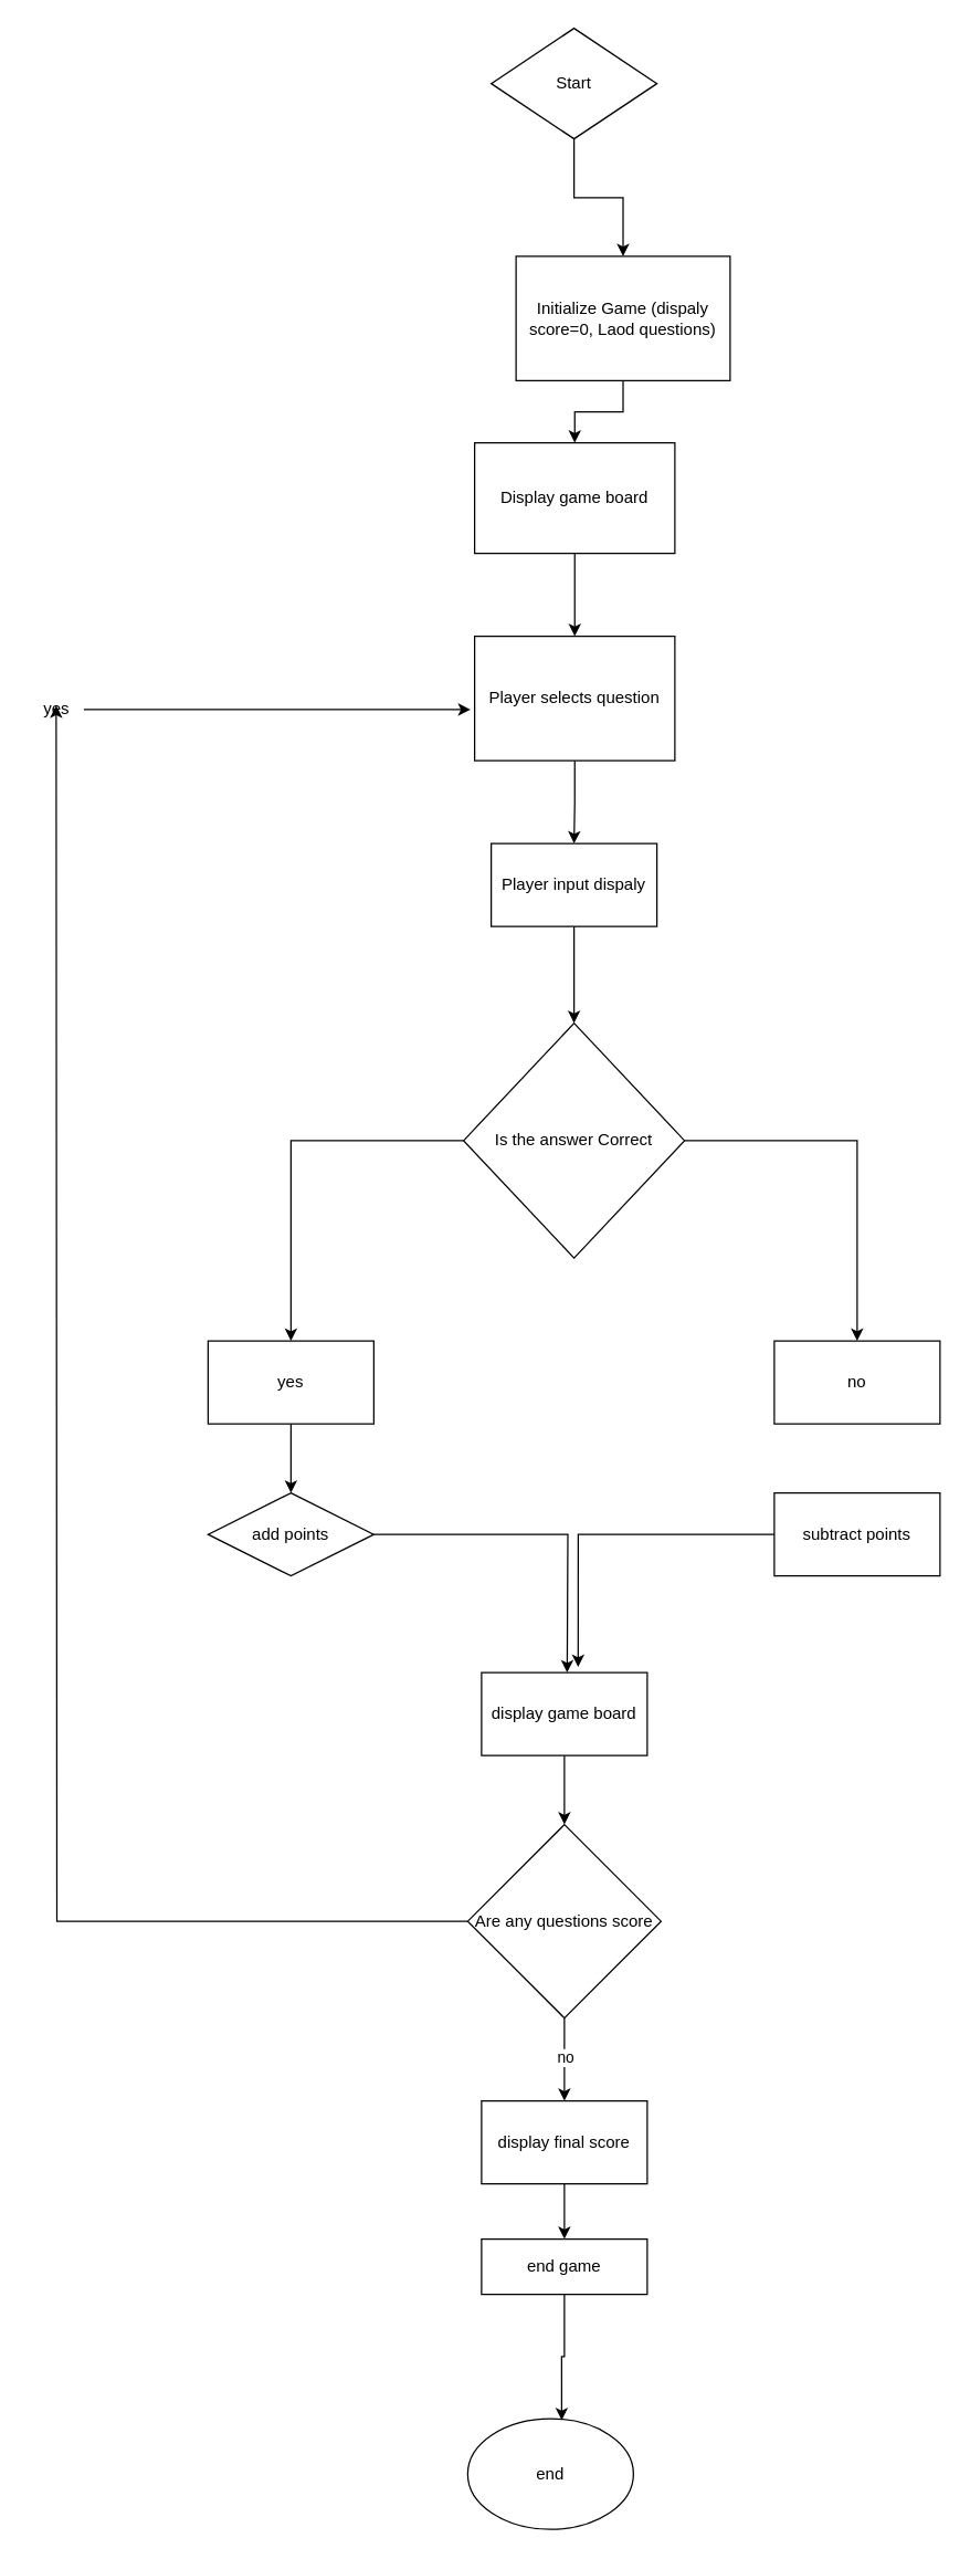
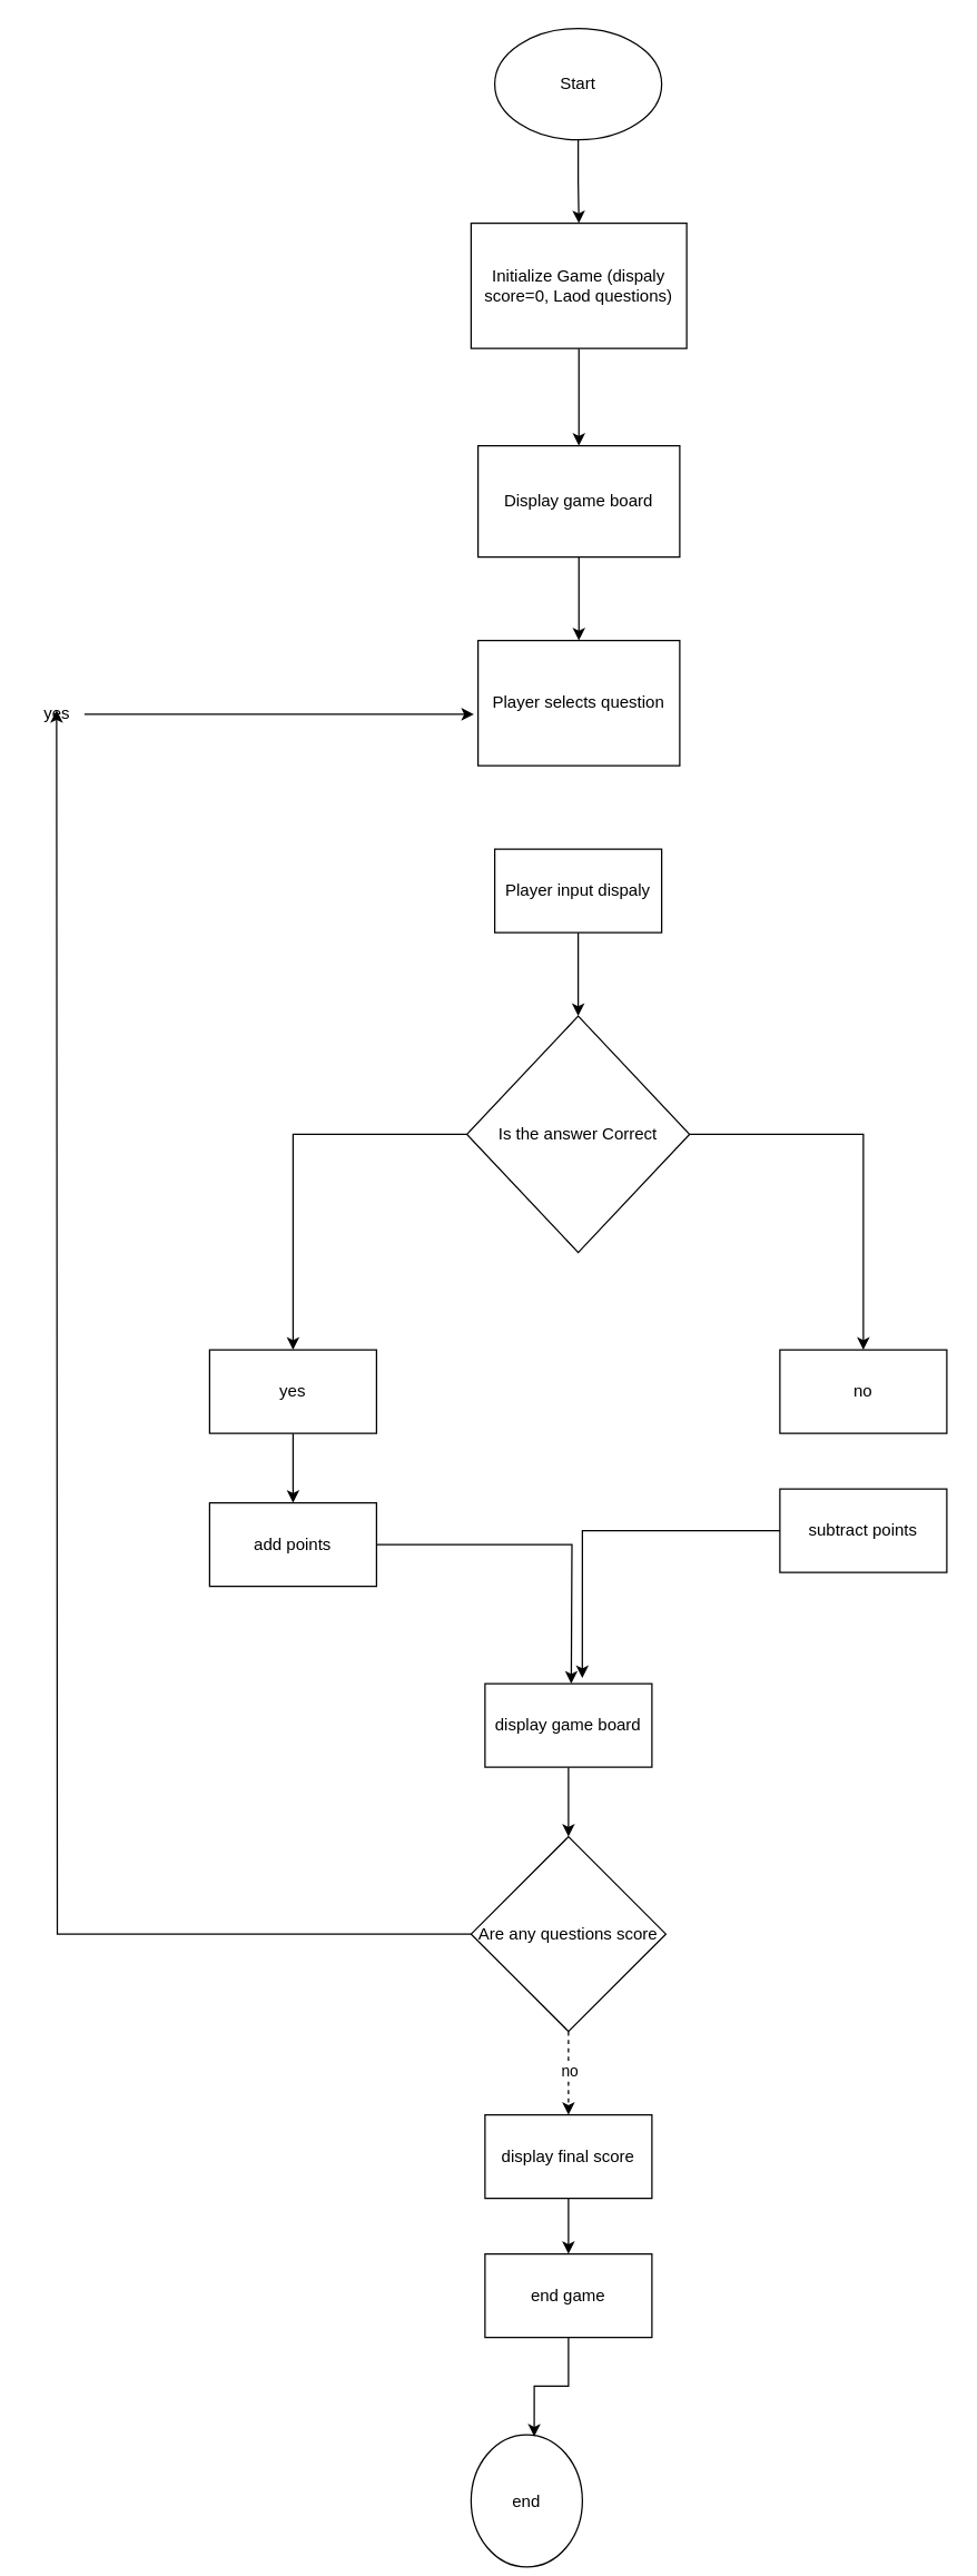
  <mxCell id="0" />
  <mxCell id="1" parent="0" />
  <mxCell id="2" style="edgeStyle=orthogonalEdgeStyle;rounded=0;orthogonalLoop=1;jettySize=auto;html=1;entryX=0.5;entryY=0;entryDx=0;entryDy=0;" edge="1" parent="1" source="3" target="5"><mxGeometry relative="1" as="geometry" /></mxCell>
- <mxCell id="3" value="Start" style="rhombus;whiteSpace=wrap;html=1;" vertex="1" parent="1"><mxGeometry x="355" y="20" width="120" height="80" as="geometry" /></mxCell>
+ <mxCell id="3" value="Start" style="ellipse;whiteSpace=wrap;html=1;" vertex="1" parent="1"><mxGeometry x="355" y="20" width="120" height="80" as="geometry" /></mxCell>
  <mxCell id="4" style="edgeStyle=orthogonalEdgeStyle;rounded=0;orthogonalLoop=1;jettySize=auto;html=1;entryX=0.5;entryY=0;entryDx=0;entryDy=0;" edge="1" parent="1" source="5" target="7"><mxGeometry relative="1" as="geometry" /></mxCell>
- <mxCell id="5" value="Initialize Game (dispaly score=0, Laod questions)" style="rounded=0;whiteSpace=wrap;html=1;" vertex="1" parent="1"><mxGeometry x="373" y="185" width="155" height="90" as="geometry" /></mxCell>
+ <mxCell id="5" value="Initialize Game (dispaly score=0, Laod questions)" style="rounded=0;whiteSpace=wrap;html=1;" vertex="1" parent="1"><mxGeometry x="338" y="160" width="155" height="90" as="geometry" /></mxCell>
  <mxCell id="6" style="edgeStyle=orthogonalEdgeStyle;rounded=0;orthogonalLoop=1;jettySize=auto;html=1;entryX=0.5;entryY=0;entryDx=0;entryDy=0;" edge="1" parent="1" source="7" target="13"><mxGeometry relative="1" as="geometry" /></mxCell>
  <mxCell id="7" value="Display game board" style="rounded=0;whiteSpace=wrap;html=1;" vertex="1" parent="1"><mxGeometry x="343" y="320" width="145" height="80" as="geometry" /></mxCell>
- <mxCell id="8" style="edgeStyle=orthogonalEdgeStyle;rounded=0;orthogonalLoop=1;jettySize=auto;html=1;" edge="1" parent="1" source="11" target="29"><mxGeometry relative="1" as="geometry" /></mxCell>
+ <mxCell id="8" style="edgeStyle=orthogonalEdgeStyle;rounded=0;orthogonalLoop=1;jettySize=auto;html=1;dashed=1;" edge="1" parent="1" source="11" target="29"><mxGeometry relative="1" as="geometry" /></mxCell>
  <mxCell id="9" value="no" style="edgeLabel;html=1;align=center;verticalAlign=middle;resizable=0;points=[];" vertex="1" connectable="0" parent="8"><mxGeometry x="-0.067" relative="1" as="geometry"><mxPoint as="offset" /></mxGeometry></mxCell>
  <mxCell id="10" style="edgeStyle=orthogonalEdgeStyle;rounded=0;orthogonalLoop=1;jettySize=auto;html=1;" edge="1" parent="1" source="11"><mxGeometry relative="1" as="geometry"><mxPoint x="40" y="510" as="targetPoint" /></mxGeometry></mxCell>
  <mxCell id="11" value="Are any questions score" style="rhombus;whiteSpace=wrap;html=1;" vertex="1" parent="1"><mxGeometry x="338" y="1320" width="140" height="140" as="geometry" /></mxCell>
- <mxCell id="12" style="edgeStyle=orthogonalEdgeStyle;rounded=0;orthogonalLoop=1;jettySize=auto;html=1;" edge="1" parent="1" source="13" target="15"><mxGeometry relative="1" as="geometry" /></mxCell>
  <mxCell id="13" value="Player selects question" style="rounded=0;whiteSpace=wrap;html=1;" vertex="1" parent="1"><mxGeometry x="343" y="460" width="145" height="90" as="geometry" /></mxCell>
  <mxCell id="14" style="edgeStyle=orthogonalEdgeStyle;rounded=0;orthogonalLoop=1;jettySize=auto;html=1;" edge="1" parent="1" source="15" target="18"><mxGeometry relative="1" as="geometry" /></mxCell>
  <mxCell id="15" value="Player input dispaly" style="rounded=0;whiteSpace=wrap;html=1;" vertex="1" parent="1"><mxGeometry x="355" y="610" width="120" height="60" as="geometry" /></mxCell>
  <mxCell id="16" style="edgeStyle=orthogonalEdgeStyle;rounded=0;orthogonalLoop=1;jettySize=auto;html=1;entryX=0.5;entryY=0;entryDx=0;entryDy=0;" edge="1" parent="1" source="18" target="21"><mxGeometry relative="1" as="geometry" /></mxCell>
  <mxCell id="17" style="edgeStyle=orthogonalEdgeStyle;rounded=0;orthogonalLoop=1;jettySize=auto;html=1;entryX=0.5;entryY=0;entryDx=0;entryDy=0;" edge="1" parent="1" source="18" target="20"><mxGeometry relative="1" as="geometry" /></mxCell>
- <mxCell id="18" value="Is the answer Correct" style="rhombus;whiteSpace=wrap;html=1;" vertex="1" parent="1"><mxGeometry x="335" y="740" width="160" height="170" as="geometry" /></mxCell>
+ <mxCell id="18" value="Is the answer Correct" style="rhombus;whiteSpace=wrap;html=1;" vertex="1" parent="1"><mxGeometry x="335" y="730" width="160" height="170" as="geometry" /></mxCell>
  <mxCell id="19" style="edgeStyle=orthogonalEdgeStyle;rounded=0;orthogonalLoop=1;jettySize=auto;html=1;entryX=0.5;entryY=0;entryDx=0;entryDy=0;" edge="1" parent="1" source="20" target="23"><mxGeometry relative="1" as="geometry" /></mxCell>
  <mxCell id="20" value="yes" style="rounded=0;whiteSpace=wrap;html=1;" vertex="1" parent="1"><mxGeometry x="150" y="970" width="120" height="60" as="geometry" /></mxCell>
  <mxCell id="21" value="no" style="rounded=0;whiteSpace=wrap;html=1;" vertex="1" parent="1"><mxGeometry x="560" y="970" width="120" height="60" as="geometry" /></mxCell>
  <mxCell id="22" style="edgeStyle=orthogonalEdgeStyle;rounded=0;orthogonalLoop=1;jettySize=auto;html=1;" edge="1" parent="1" source="23"><mxGeometry relative="1" as="geometry"><mxPoint x="410" y="1210" as="targetPoint" /></mxGeometry></mxCell>
- <mxCell id="23" value="add points" style="rhombus;whiteSpace=wrap;html=1;" vertex="1" parent="1"><mxGeometry x="150" y="1080" width="120" height="60" as="geometry" /></mxCell>
- <mxCell id="24" value="subtract points" style="rounded=0;whiteSpace=wrap;html=1;" vertex="1" parent="1"><mxGeometry x="560" y="1080" width="120" height="60" as="geometry" /></mxCell>
+ <mxCell id="23" value="add points" style="rounded=0;whiteSpace=wrap;html=1;" vertex="1" parent="1"><mxGeometry x="150" y="1080" width="120" height="60" as="geometry" /></mxCell>
+ <mxCell id="24" value="subtract points" style="rounded=0;whiteSpace=wrap;html=1;" vertex="1" parent="1"><mxGeometry x="560" y="1070" width="120" height="60" as="geometry" /></mxCell>
  <mxCell id="25" style="edgeStyle=orthogonalEdgeStyle;rounded=0;orthogonalLoop=1;jettySize=auto;html=1;" edge="1" parent="1" source="26" target="11"><mxGeometry relative="1" as="geometry" /></mxCell>
  <mxCell id="26" value="display game board" style="rounded=0;whiteSpace=wrap;html=1;" vertex="1" parent="1"><mxGeometry x="348" y="1210" width="120" height="60" as="geometry" /></mxCell>
  <mxCell id="27" style="edgeStyle=orthogonalEdgeStyle;rounded=0;orthogonalLoop=1;jettySize=auto;html=1;entryX=0.583;entryY=-0.067;entryDx=0;entryDy=0;entryPerimeter=0;" edge="1" parent="1" source="24" target="26"><mxGeometry relative="1" as="geometry" /></mxCell>
  <mxCell id="28" style="edgeStyle=orthogonalEdgeStyle;rounded=0;orthogonalLoop=1;jettySize=auto;html=1;entryX=0.5;entryY=0;entryDx=0;entryDy=0;" edge="1" parent="1" source="29" target="30"><mxGeometry relative="1" as="geometry" /></mxCell>
  <mxCell id="29" value="display final score" style="rounded=0;whiteSpace=wrap;html=1;" vertex="1" parent="1"><mxGeometry x="348" y="1520" width="120" height="60" as="geometry" /></mxCell>
- <mxCell id="30" value="end game" style="rounded=0;whiteSpace=wrap;html=1;" vertex="1" parent="1"><mxGeometry x="348" y="1620" width="120" height="40" as="geometry" /></mxCell>
- <mxCell id="31" value="end" style="ellipse;whiteSpace=wrap;html=1;" vertex="1" parent="1"><mxGeometry x="338" y="1750" width="120" height="80" as="geometry" /></mxCell>
+ <mxCell id="30" value="end game" style="rounded=0;whiteSpace=wrap;html=1;" vertex="1" parent="1"><mxGeometry x="348" y="1620" width="120" height="60" as="geometry" /></mxCell>
+ <mxCell id="31" value="end" style="ellipse;whiteSpace=wrap;html=1;" vertex="1" parent="1"><mxGeometry x="338" y="1750" width="80" height="95" as="geometry" /></mxCell>
  <mxCell id="32" style="edgeStyle=orthogonalEdgeStyle;rounded=0;orthogonalLoop=1;jettySize=auto;html=1;entryX=0.567;entryY=0.013;entryDx=0;entryDy=0;entryPerimeter=0;" edge="1" parent="1" source="30" target="31"><mxGeometry relative="1" as="geometry" /></mxCell>
  <mxCell id="33" style="edgeStyle=orthogonalEdgeStyle;rounded=0;orthogonalLoop=1;jettySize=auto;html=1;" edge="1" parent="1" source="34"><mxGeometry relative="1" as="geometry"><mxPoint x="340" y="513" as="targetPoint" /></mxGeometry></mxCell>
  <mxCell id="34" value="yes" style="text;html=1;align=center;verticalAlign=middle;resizable=0;points=[];autosize=1;strokeColor=none;fillColor=none;" vertex="1" parent="1"><mxGeometry x="20" y="498" width="40" height="30" as="geometry" /></mxCell>
